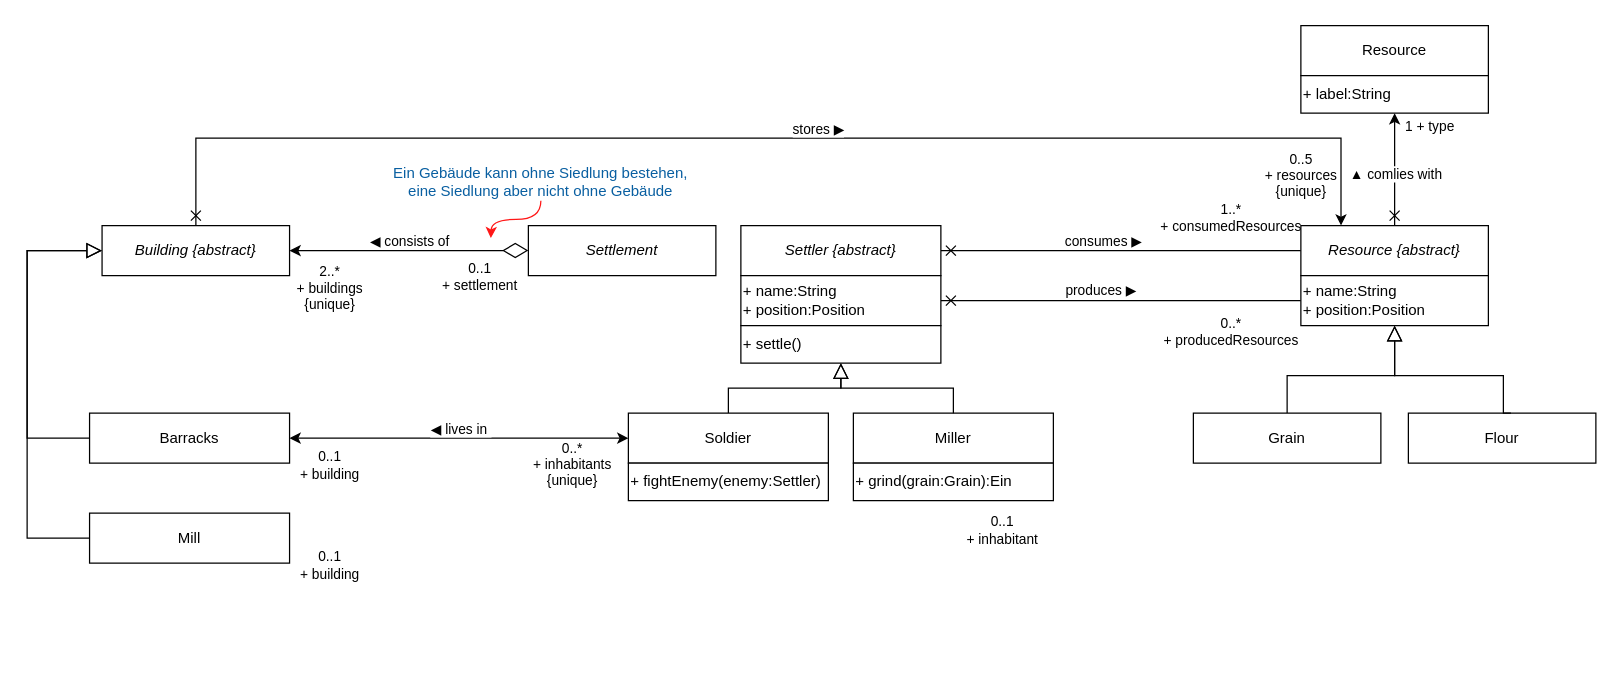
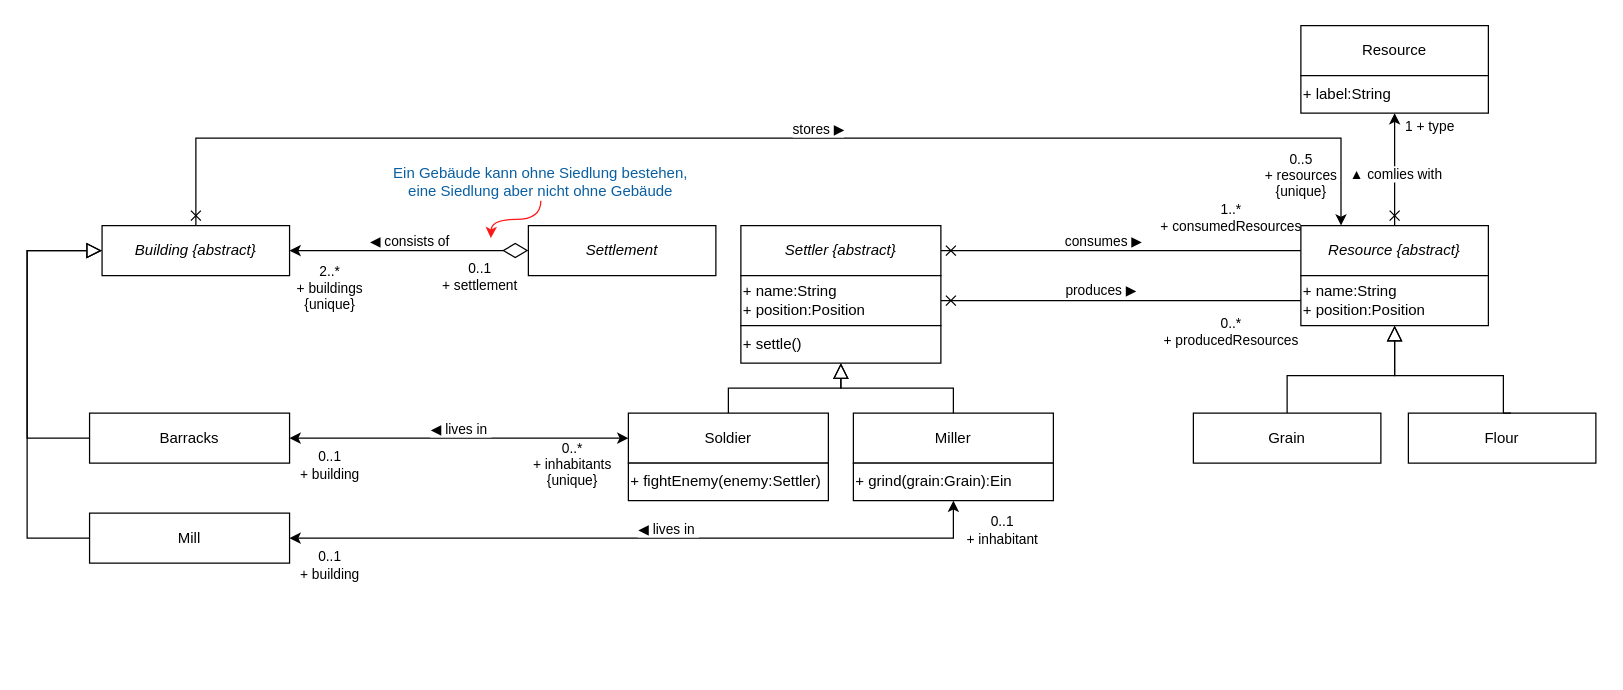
  <mxCell id="0" />
  <mxCell id="1" parent="0" />
  <mxCell id="2" style="edgeStyle=orthogonalEdgeStyle;rounded=0;orthogonalLoop=1;jettySize=auto;html=1;startArrow=cross;startFill=0;endArrow=none;endFill=0;" parent="1" source="18" target="11" edge="1"><mxGeometry relative="1" as="geometry"><mxPoint x="842" y="193" as="sourcePoint" /><mxPoint x="1122" y="193" as="targetPoint" /><Array as="points"><mxPoint x="842" y="200" /><mxPoint x="842" y="200" /></Array></mxGeometry></mxCell>
  <mxCell id="3" value="consumes ▶" style="edgeLabel;html=1;align=center;verticalAlign=middle;resizable=0;points=[];" parent="2" vertex="1" connectable="0"><mxGeometry x="0.143" y="-1" relative="1" as="geometry"><mxPoint x="-36" y="-9" as="offset" /></mxGeometry></mxCell>
  <mxCell id="4" value="&lt;div&gt;1..*&lt;/div&gt;&lt;div&gt;+ consumedResources&lt;/div&gt;" style="edgeLabel;html=1;align=center;verticalAlign=middle;resizable=0;points=[];" parent="2" vertex="1" connectable="0"><mxGeometry x="0.9" relative="1" as="geometry"><mxPoint x="-43" y="-27" as="offset" /></mxGeometry></mxCell>
  <mxCell id="5" style="edgeStyle=orthogonalEdgeStyle;rounded=0;orthogonalLoop=1;jettySize=auto;html=1;startArrow=cross;startFill=0;endArrow=none;endFill=0;" parent="1" source="19" target="15" edge="1"><mxGeometry relative="1" as="geometry"><mxPoint x="772" y="310" as="sourcePoint" /><mxPoint x="1122" y="220" as="targetPoint" /><Array as="points" /></mxGeometry></mxCell>
  <mxCell id="6" value="produces ▶" style="edgeLabel;html=1;align=center;verticalAlign=middle;resizable=0;points=[];" parent="5" vertex="1" connectable="0"><mxGeometry x="-0.121" y="-2" relative="1" as="geometry"><mxPoint y="-11" as="offset" /></mxGeometry></mxCell>
  <mxCell id="7" value="&lt;div&gt;0..*&lt;/div&gt;&lt;div&gt;+ producedResources&lt;/div&gt;" style="edgeLabel;html=1;align=center;verticalAlign=middle;resizable=0;points=[];" parent="5" vertex="1" connectable="0"><mxGeometry x="0.693" y="-4" relative="1" as="geometry"><mxPoint x="-13" y="20" as="offset" /></mxGeometry></mxCell>
  <mxCell id="8" style="edgeStyle=orthogonalEdgeStyle;rounded=0;orthogonalLoop=1;jettySize=auto;html=1;startArrow=cross;startFill=0;" parent="1" source="11" target="16" edge="1"><mxGeometry relative="1" as="geometry"><Array as="points" /></mxGeometry></mxCell>
  <mxCell id="9" value="1 + type" style="edgeLabel;html=1;align=center;verticalAlign=middle;resizable=0;points=[];" parent="8" vertex="1" connectable="0"><mxGeometry x="0.533" y="-1" relative="1" as="geometry"><mxPoint x="26" y="-11" as="offset" /></mxGeometry></mxCell>
  <mxCell id="10" value="▲ comlies with" style="edgeLabel;html=1;align=center;verticalAlign=middle;resizable=0;points=[];" parent="8" vertex="1" connectable="0"><mxGeometry x="-0.067" relative="1" as="geometry"><mxPoint as="offset" /></mxGeometry></mxCell>
  <mxCell id="11" value="&lt;i&gt;Resource {abstract}&lt;/i&gt;" style="rounded=0;whiteSpace=wrap;html=1;" parent="1" vertex="1"><mxGeometry x="1040" y="180" width="150" height="40" as="geometry" /></mxCell>
  <mxCell id="12" value="Resource" style="rounded=0;whiteSpace=wrap;html=1;" parent="1" vertex="1"><mxGeometry x="1040" y="20" width="150" height="40" as="geometry" /></mxCell>
  <mxCell id="13" value="" style="edgeStyle=orthogonalEdgeStyle;rounded=0;orthogonalLoop=1;jettySize=auto;html=1;" parent="1" edge="1"><mxGeometry relative="1" as="geometry"><mxPoint x="1200" y="530" as="targetPoint" /></mxGeometry></mxCell>
  <mxCell id="14" style="edgeStyle=orthogonalEdgeStyle;rounded=0;orthogonalLoop=1;jettySize=auto;html=1;endArrow=block;endFill=0;endSize=10;" parent="1" source="22" target="20" edge="1"><mxGeometry relative="1" as="geometry"><mxPoint x="1229" y="330" as="sourcePoint" /><mxPoint x="622" y="300" as="targetPoint" /><Array as="points"><mxPoint x="582" y="310" /><mxPoint x="672" y="310" /></Array></mxGeometry></mxCell>
  <mxCell id="15" value="&lt;div&gt;+ name:String&lt;/div&gt;&lt;div&gt;+ position:Position&lt;br&gt;&lt;/div&gt;" style="rounded=0;whiteSpace=wrap;html=1;align=left;" parent="1" vertex="1"><mxGeometry x="1040" y="220" width="150" height="40" as="geometry" /></mxCell>
  <mxCell id="16" value="+ label:String" style="rounded=0;whiteSpace=wrap;html=1;align=left;" parent="1" vertex="1"><mxGeometry x="1040" y="60" width="150" height="30" as="geometry" /></mxCell>
  <mxCell id="17" value="" style="group" parent="1" vertex="1" connectable="0"><mxGeometry x="592" y="180" width="160" height="110" as="geometry" /></mxCell>
  <mxCell id="18" value="&lt;i&gt;Settler {abstract}&lt;/i&gt;" style="rounded=0;whiteSpace=wrap;html=1;" parent="17" vertex="1"><mxGeometry width="160" height="40" as="geometry" /></mxCell>
  <mxCell id="19" value="&lt;div&gt;+ name:String&lt;/div&gt;&lt;div&gt;+ position:Position&lt;br&gt;&lt;/div&gt;" style="rounded=0;whiteSpace=wrap;html=1;align=left;" parent="17" vertex="1"><mxGeometry y="40" width="160" height="40" as="geometry" /></mxCell>
  <mxCell id="20" value="+ settle()" style="rounded=0;whiteSpace=wrap;html=1;align=left;" parent="17" vertex="1"><mxGeometry y="80" width="160" height="30" as="geometry" /></mxCell>
  <mxCell id="21" value="" style="group" parent="1" vertex="1" connectable="0"><mxGeometry x="502" y="330" width="160" height="70" as="geometry" /></mxCell>
  <mxCell id="22" value="Soldier" style="rounded=0;whiteSpace=wrap;html=1;" parent="21" vertex="1"><mxGeometry width="160" height="40" as="geometry" /></mxCell>
  <mxCell id="23" value="+ fightEnemy(enemy:Settler)" style="rounded=0;whiteSpace=wrap;html=1;align=left;" parent="21" vertex="1"><mxGeometry y="40" width="160" height="30" as="geometry" /></mxCell>
  <mxCell id="24" style="edgeStyle=orthogonalEdgeStyle;rounded=0;orthogonalLoop=1;jettySize=auto;html=1;endArrow=block;endFill=0;endSize=10;" parent="1" source="25" target="15" edge="1"><mxGeometry relative="1" as="geometry"><mxPoint x="1116" y="260" as="targetPoint" /><Array as="points"><mxPoint x="1029" y="300" /><mxPoint x="1115" y="300" /></Array><mxPoint x="1114" y="340" as="sourcePoint" /></mxGeometry></mxCell>
  <mxCell id="25" value="Grain" style="rounded=0;whiteSpace=wrap;html=1;" parent="1" vertex="1"><mxGeometry x="954" y="330" width="150" height="40" as="geometry" /></mxCell>
  <mxCell id="26" value="Flour" style="rounded=0;whiteSpace=wrap;html=1;" parent="1" vertex="1"><mxGeometry x="1126" y="330" width="150" height="40" as="geometry" /></mxCell>
  <mxCell id="27" style="edgeStyle=orthogonalEdgeStyle;rounded=0;orthogonalLoop=1;jettySize=auto;html=1;endArrow=block;endFill=0;endSize=10;entryX=0.5;entryY=1;entryDx=0;entryDy=0;" parent="1" target="15" edge="1"><mxGeometry relative="1" as="geometry"><mxPoint x="1122" y="260" as="targetPoint" /><Array as="points"><mxPoint x="1202" y="330" /><mxPoint x="1202" y="300" /><mxPoint x="1115" y="300" /></Array><mxPoint x="1208.03" y="330" as="sourcePoint" /></mxGeometry></mxCell>
  <mxCell id="28" value="" style="group" parent="1" vertex="1" connectable="0"><mxGeometry x="682" y="330" width="160" height="70" as="geometry" /></mxCell>
  <mxCell id="29" value="Miller" style="rounded=0;whiteSpace=wrap;html=1;" parent="28" vertex="1"><mxGeometry width="160" height="40" as="geometry" /></mxCell>
  <mxCell id="30" value="+ grind(grain:Grain):Ein" style="rounded=0;whiteSpace=wrap;html=1;align=left;" parent="28" vertex="1"><mxGeometry y="40" width="160" height="30" as="geometry" /></mxCell>
  <mxCell id="31" style="edgeStyle=orthogonalEdgeStyle;rounded=0;orthogonalLoop=1;jettySize=auto;html=1;endArrow=block;endFill=0;endSize=10;exitX=0.5;exitY=0;exitDx=0;exitDy=0;" parent="1" source="29" edge="1"><mxGeometry relative="1" as="geometry"><mxPoint x="582" y="330" as="sourcePoint" /><mxPoint x="672" y="290" as="targetPoint" /><Array as="points"><mxPoint x="762" y="310" /><mxPoint x="672" y="310" /></Array></mxGeometry></mxCell>
  <mxCell id="32" value="&lt;i&gt;Building {abstract}&lt;/i&gt;" style="rounded=0;whiteSpace=wrap;html=1;" parent="1" vertex="1"><mxGeometry x="80.95" y="180" width="150" height="40" as="geometry" /></mxCell>
  <mxCell id="33" style="edgeStyle=orthogonalEdgeStyle;rounded=0;orthogonalLoop=1;jettySize=auto;html=1;startArrow=cross;startFill=0;endArrow=classic;endFill=1;entryX=0.214;entryY=-0.004;entryDx=0;entryDy=0;entryPerimeter=0;" parent="1" source="32" edge="1" target="11"><mxGeometry relative="1" as="geometry"><mxPoint x="310.95" y="140" as="sourcePoint" /><mxPoint x="972.75" y="180.48" as="targetPoint" /><Array as="points"><mxPoint x="156" y="110" /><mxPoint x="1072" y="110" /></Array></mxGeometry></mxCell>
  <mxCell id="34" value="stores ▶" style="edgeLabel;html=1;align=center;verticalAlign=middle;resizable=0;points=[];" parent="33" vertex="1" connectable="0"><mxGeometry x="0.143" y="-1" relative="1" as="geometry"><mxPoint x="-36" y="-9" as="offset" /></mxGeometry></mxCell>
  <mxCell id="35" value="&lt;div&gt;0..5&lt;/div&gt;&lt;div&gt;+ resources&lt;/div&gt;&lt;div&gt;{unique}&lt;/div&gt;" style="edgeLabel;html=1;align=center;verticalAlign=middle;resizable=0;points=[];" parent="33" vertex="1" connectable="0"><mxGeometry x="0.9" relative="1" as="geometry"><mxPoint x="-33" y="13" as="offset" /></mxGeometry></mxCell>
  <mxCell id="36" value="" style="group" parent="1" vertex="1" connectable="0"><mxGeometry x="70.95" y="330" width="160" height="70" as="geometry" /></mxCell>
  <mxCell id="37" value="Barracks" style="rounded=0;whiteSpace=wrap;html=1;" parent="36" vertex="1"><mxGeometry width="160" height="40" as="geometry" /></mxCell>
  <mxCell id="38" value="" style="group" parent="1" vertex="1" connectable="0"><mxGeometry x="70.95" y="410" width="160" height="70" as="geometry" /></mxCell>
  <mxCell id="39" value="Mill" style="rounded=0;whiteSpace=wrap;html=1;" parent="38" vertex="1"><mxGeometry width="160" height="40" as="geometry" /></mxCell>
  <mxCell id="40" style="edgeStyle=orthogonalEdgeStyle;rounded=0;orthogonalLoop=1;jettySize=auto;html=1;endArrow=block;endFill=0;endSize=10;exitX=0;exitY=0.5;exitDx=0;exitDy=0;" parent="1" source="39" edge="1"><mxGeometry relative="1" as="geometry"><mxPoint x="-9.05" y="240" as="sourcePoint" /><mxPoint x="80.95" y="200" as="targetPoint" /><Array as="points"><mxPoint x="20.95" y="430" /><mxPoint x="20.95" y="200" /></Array></mxGeometry></mxCell>
  <mxCell id="41" style="edgeStyle=orthogonalEdgeStyle;rounded=0;orthogonalLoop=1;jettySize=auto;html=1;endArrow=block;endFill=0;endSize=10;exitX=0;exitY=0.5;exitDx=0;exitDy=0;entryX=0;entryY=0.5;entryDx=0;entryDy=0;" parent="1" source="37" target="32" edge="1"><mxGeometry relative="1" as="geometry"><mxPoint x="140.98" y="240" as="sourcePoint" /><mxPoint x="73.98" y="200" as="targetPoint" /><Array as="points"><mxPoint x="20.95" y="350" /><mxPoint x="20.95" y="200" /></Array></mxGeometry></mxCell>
  <mxCell id="42" value="&lt;div&gt;0..1&lt;/div&gt;&lt;div&gt;+ inhabitant&lt;/div&gt;" style="edgeLabel;html=1;align=center;verticalAlign=middle;resizable=0;points=[];" parent="1" vertex="1" connectable="0"><mxGeometry x="802.003" y="420" as="geometry"><mxPoint x="-2" y="3" as="offset" /></mxGeometry></mxCell>
  <mxCell id="43" style="edgeStyle=orthogonalEdgeStyle;rounded=0;orthogonalLoop=1;jettySize=auto;html=1;startArrow=classic;startFill=1;endArrow=classic;endFill=1;exitX=1;exitY=0.5;exitDx=0;exitDy=0;entryX=0;entryY=0.5;entryDx=0;entryDy=0;" parent="1" source="37" target="22" edge="1"><mxGeometry relative="1" as="geometry"><mxPoint x="402" y="350" as="sourcePoint" /><mxPoint x="502" y="360" as="targetPoint" /><Array as="points" /></mxGeometry></mxCell>
  <mxCell id="44" value="◀ lives in&amp;nbsp;" style="edgeLabel;html=1;align=center;verticalAlign=middle;resizable=0;points=[];" parent="43" vertex="1" connectable="0"><mxGeometry x="0.143" y="-1" relative="1" as="geometry"><mxPoint x="-18" y="-9" as="offset" /></mxGeometry></mxCell>
  <mxCell id="45" value="&lt;div&gt;0..*&lt;/div&gt;&lt;div&gt;+ inhabitants&lt;br&gt;&lt;/div&gt;&lt;div&gt;{unique}&lt;/div&gt;" style="edgeLabel;html=1;align=center;verticalAlign=middle;resizable=0;points=[];" parent="43" vertex="1" connectable="0"><mxGeometry x="0.9" relative="1" as="geometry"><mxPoint x="-31" y="20" as="offset" /></mxGeometry></mxCell>
  <mxCell id="46" value="&lt;div&gt;0..1&lt;/div&gt;&lt;div&gt;+ building&lt;/div&gt;" style="edgeLabel;html=1;align=center;verticalAlign=middle;resizable=0;points=[];" parent="1" vertex="1" connectable="0"><mxGeometry x="272.003" y="365" as="geometry"><mxPoint x="-10" y="6" as="offset" /></mxGeometry></mxCell>
+ <mxCell id="47" style="edgeStyle=orthogonalEdgeStyle;rounded=0;orthogonalLoop=1;jettySize=auto;html=1;startArrow=classic;startFill=1;endArrow=classic;endFill=1;exitX=1;exitY=0.5;exitDx=0;exitDy=0;entryX=0.5;entryY=1;entryDx=0;entryDy=0;" parent="1" source="39" target="30" edge="1"><mxGeometry relative="1" as="geometry"><mxPoint x="382" y="430" as="sourcePoint" /><mxPoint x="572" y="430" as="targetPoint" /><Array as="points" /></mxGeometry></mxCell>
+ <mxCell id="48" value="◀ lives in&amp;nbsp;" style="edgeLabel;html=1;align=center;verticalAlign=middle;resizable=0;points=[];" parent="47" vertex="1" connectable="0"><mxGeometry x="0.143" y="-1" relative="1" as="geometry"><mxPoint x="-18" y="-9" as="offset" /></mxGeometry></mxCell>
  <mxCell id="49" value="&lt;div&gt;0..1&lt;/div&gt;&lt;div&gt;+ building&lt;/div&gt;" style="edgeLabel;html=1;align=center;verticalAlign=middle;resizable=0;points=[];" parent="1" vertex="1" connectable="0"><mxGeometry x="272.003" y="445" as="geometry"><mxPoint x="-10" y="6" as="offset" /></mxGeometry></mxCell>
  <mxCell id="50" value="&lt;i&gt;Settlement&lt;/i&gt;" style="rounded=0;whiteSpace=wrap;html=1;" parent="1" vertex="1"><mxGeometry x="422" y="180" width="150" height="40" as="geometry" /></mxCell>
  <mxCell id="51" style="edgeStyle=orthogonalEdgeStyle;rounded=0;orthogonalLoop=1;jettySize=auto;html=1;startArrow=classic;startFill=1;endArrow=diamondThin;endFill=0;exitX=1;exitY=0.5;exitDx=0;exitDy=0;entryX=0;entryY=0.5;entryDx=0;entryDy=0;endSize=18;" parent="1" source="32" edge="1"><mxGeometry relative="1" as="geometry"><mxPoint x="312" y="199.93" as="sourcePoint" /><mxPoint x="422" y="199.93" as="targetPoint" /><Array as="points" /></mxGeometry></mxCell>
  <mxCell id="52" value="◀ consists of" style="edgeLabel;html=1;align=center;verticalAlign=middle;resizable=0;points=[];" parent="51" vertex="1" connectable="0"><mxGeometry x="0.143" y="-1" relative="1" as="geometry"><mxPoint x="-13" y="-9" as="offset" /></mxGeometry></mxCell>
  <mxCell id="53" value="&lt;div&gt;2..*&lt;/div&gt;&lt;div&gt;+ buildings&lt;/div&gt;&lt;div&gt;{unique}&lt;/div&gt;" style="edgeLabel;html=1;align=center;verticalAlign=middle;resizable=0;points=[];" parent="51" vertex="1" connectable="0"><mxGeometry x="0.9" relative="1" as="geometry"><mxPoint x="-150" y="30" as="offset" /></mxGeometry></mxCell>
  <mxCell id="54" value="Ein Gebäude kann ohne Siedlung bestehen, eine Siedlung aber nicht ohne Gebäude" style="text;html=1;strokeColor=none;fillColor=none;align=center;verticalAlign=middle;whiteSpace=wrap;rounded=0;fontColor=#095FA1;" parent="1" vertex="1"><mxGeometry x="302" y="130" width="260" height="30" as="geometry" /></mxCell>
  <mxCell id="55" value="&lt;div&gt;0..1&lt;/div&gt;&lt;div&gt;+ settlement&lt;/div&gt;" style="edgeLabel;html=1;align=center;verticalAlign=middle;resizable=0;points=[];" parent="1" vertex="1" connectable="0"><mxGeometry x="382.001" y="220" as="geometry" /></mxCell>
  <mxCell id="56" value="" style="endArrow=none;html=1;rounded=0;entryX=0.5;entryY=1;entryDx=0;entryDy=0;startArrow=classic;startFill=1;strokeColor=#FF1717;edgeStyle=orthogonalEdgeStyle;curved=1;" parent="1" target="54" edge="1"><mxGeometry width="50" height="50" relative="1" as="geometry"><mxPoint x="392" y="190" as="sourcePoint" /><mxPoint x="372" y="150" as="targetPoint" /></mxGeometry></mxCell>
